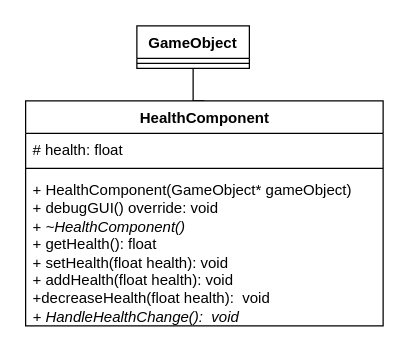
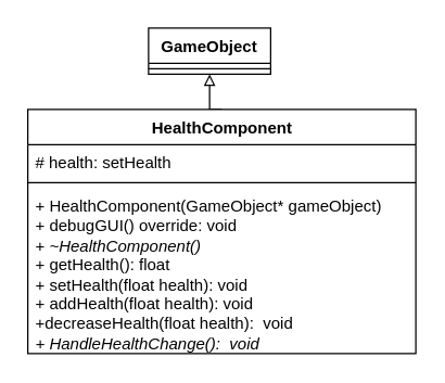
  <mxCell id="0" />
  <mxCell id="1" parent="0" />
- <mxCell id="2" style="edgeStyle=orthogonalEdgeStyle;rounded=0;orthogonalLoop=1;jettySize=auto;html=1;exitX=0.5;exitY=0;exitDx=0;exitDy=0;endArrow=none;endFill=0;entryX=0.5;entryY=1;entryDx=0;entryDy=0;" parent="1" source="3" target="7" edge="1"><mxGeometry relative="1" as="geometry"><mxPoint x="154" y="0" as="targetPoint" /><Array as="points" /></mxGeometry></mxCell>
+ <mxCell id="2" style="edgeStyle=orthogonalEdgeStyle;rounded=0;orthogonalLoop=1;jettySize=auto;html=1;exitX=0.5;exitY=0;exitDx=0;exitDy=0;endArrow=block;endFill=0;entryX=0.5;entryY=1;entryDx=0;entryDy=0;" parent="1" source="3" target="7" edge="1"><mxGeometry relative="1" as="geometry"><mxPoint x="154" y="0" as="targetPoint" /><Array as="points" /></mxGeometry></mxCell>
  <mxCell id="3" value="HealthComponent" style="swimlane;fontStyle=1;align=center;verticalAlign=top;childLayout=stackLayout;horizontal=1;startSize=26;horizontalStack=0;resizeParent=1;resizeParentMax=0;resizeLast=0;collapsible=1;marginBottom=0;html=1;" parent="1" vertex="1"><mxGeometry x="20" y="80" width="286" height="180" as="geometry" /></mxCell>
- <mxCell id="4" value="# health: float" style="text;strokeColor=none;fillColor=none;align=left;verticalAlign=top;spacingLeft=4;spacingRight=4;overflow=hidden;rotatable=0;points=[[0,0.5],[1,0.5]];portConstraint=eastwest;" parent="3" vertex="1"><mxGeometry y="26" width="286" height="24" as="geometry" /></mxCell>
+ <mxCell id="4" value="# health: setHealth" style="text;strokeColor=none;fillColor=none;align=left;verticalAlign=top;spacingLeft=4;spacingRight=4;overflow=hidden;rotatable=0;points=[[0,0.5],[1,0.5]];portConstraint=eastwest;" parent="3" vertex="1"><mxGeometry y="26" width="286" height="24" as="geometry" /></mxCell>
  <mxCell id="5" value="" style="line;strokeWidth=1;fillColor=none;align=left;verticalAlign=middle;spacingTop=-1;spacingLeft=3;spacingRight=3;rotatable=0;labelPosition=right;points=[];portConstraint=eastwest;" parent="3" vertex="1"><mxGeometry y="50" width="286" height="8" as="geometry" /></mxCell>
  <mxCell id="6" value="+ HealthComponent(GameObject* gameObject)&lt;br&gt;+ debugGUI() override: void&amp;nbsp;&lt;br&gt;+ &lt;i&gt;~HealthComponent()&lt;/i&gt;&lt;br&gt;+ getHealth(): float&amp;nbsp;&lt;br&gt;+ setHealth(float health): void&amp;nbsp;&lt;br&gt;+ addHealth(float health): void&amp;nbsp;&lt;br&gt;+decreaseHealth(float health):&amp;nbsp;&amp;nbsp;void&amp;nbsp;&lt;br&gt;&lt;i&gt;+ HandleHealthChange():&amp;nbsp; void&amp;nbsp;&lt;/i&gt;" style="text;strokeColor=none;fillColor=none;align=left;verticalAlign=top;spacingLeft=4;spacingRight=4;overflow=hidden;rotatable=0;points=[[0,0.5],[1,0.5]];portConstraint=eastwest;fontStyle=0;html=1;" parent="3" vertex="1"><mxGeometry y="58" width="286" height="122" as="geometry" /></mxCell>
  <mxCell id="7" value="GameObject" style="swimlane;fontStyle=1;align=center;verticalAlign=top;childLayout=stackLayout;horizontal=1;startSize=26;horizontalStack=0;resizeParent=1;resizeParentMax=0;resizeLast=0;collapsible=1;marginBottom=0;" parent="1" vertex="1"><mxGeometry x="109" y="20" width="90" height="34" as="geometry" /></mxCell>
  <mxCell id="8" value="" style="line;strokeWidth=1;fillColor=none;align=left;verticalAlign=middle;spacingTop=-1;spacingLeft=3;spacingRight=3;rotatable=0;labelPosition=right;points=[];portConstraint=eastwest;" parent="7" vertex="1"><mxGeometry y="26" width="90" height="8" as="geometry" /></mxCell>
